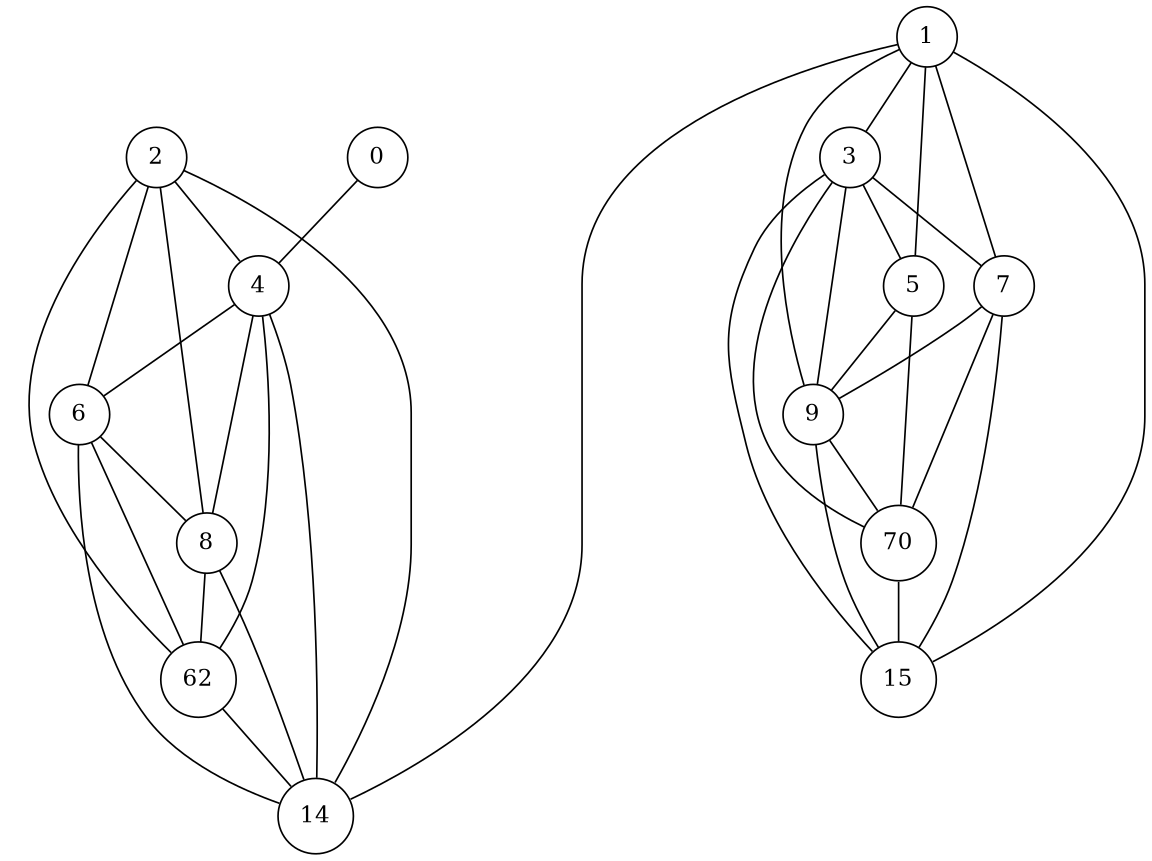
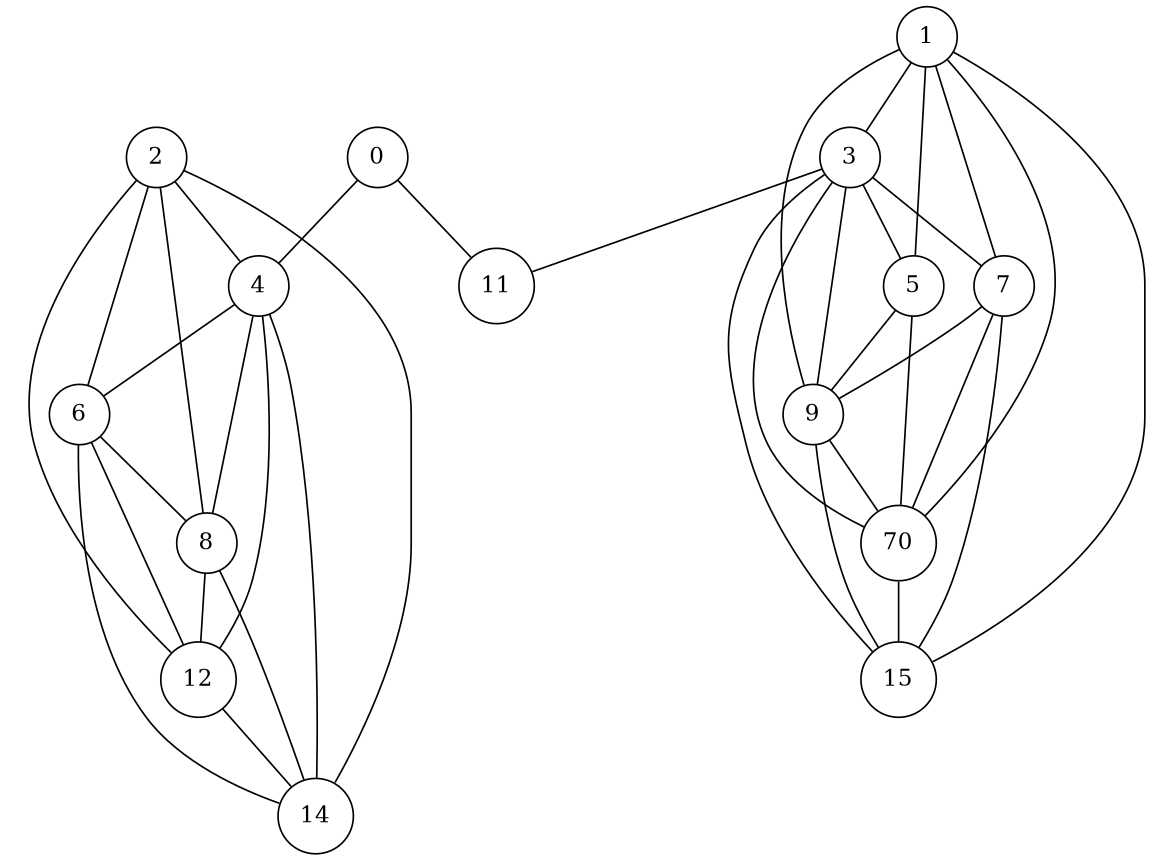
  graph {
    node [shape=circle]
    0
    4
+   11
    6
    8
-   12 [label=62]
+   12
    14
    1
    3
    5
    7
    9
    n13 [label=70]
    15
    2
    0 -- 4
+   0 -- 11
    4 -- 6
    4 -- 8
    4 -- 12
    4 -- 14
    6 -- 8
    6 -- 12
    6 -- 14
    8 -- 12
    8 -- 14
    12 -- 14
    1 -- 3
    1 -- 5
    1 -- 7
    1 -- 9
-   1 -- 14
+   1 -- n13
    1 -- 15
+   3 -- 11
    3 -- 5
    3 -- 7
    3 -- 9
    3 -- n13
    3 -- 15
    5 -- 9
    5 -- n13
    7 -- 9
    7 -- n13
    7 -- 15
    9 -- n13
    9 -- 15
    n13 -- 15
    2 -- 4
    2 -- 6
    2 -- 8
    2 -- 12
    2 -- 14
  }
